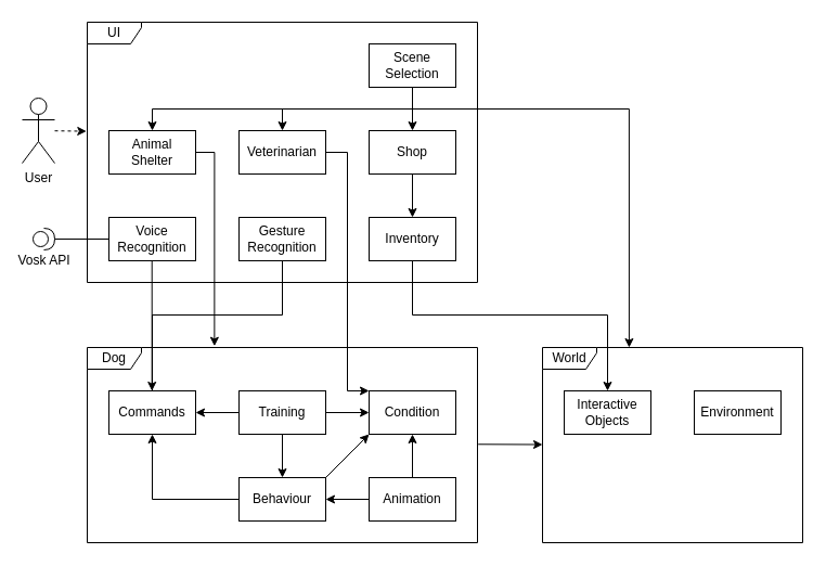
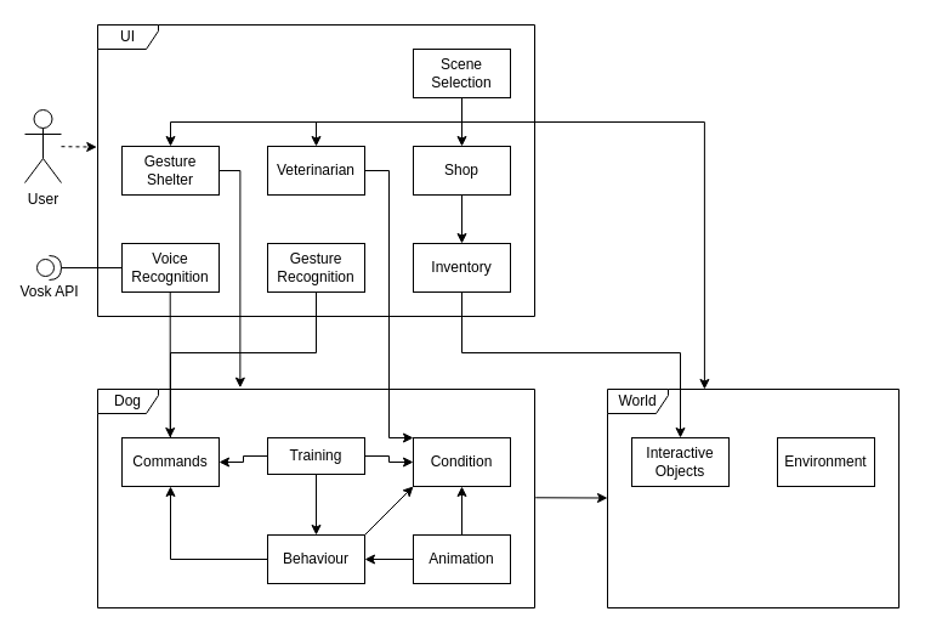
  <mxCell id="0" />
  <mxCell id="1" parent="0" />
  <mxCell id="2" value="Dog" style="shape=umlFrame;whiteSpace=wrap;html=1;pointerEvents=0;width=50;height=20;" parent="1" vertex="1"><mxGeometry x="80" y="320" width="360" height="180" as="geometry" /></mxCell>
  <mxCell id="3" value="UI" style="shape=umlFrame;whiteSpace=wrap;html=1;pointerEvents=0;width=50;height=20;" parent="1" vertex="1"><mxGeometry x="80" y="20" width="360" height="240" as="geometry" /></mxCell>
  <mxCell id="4" style="edgeStyle=orthogonalEdgeStyle;rounded=0;orthogonalLoop=1;jettySize=auto;html=1;exitX=0.75;exitY=1;exitDx=0;exitDy=0;entryX=0.75;entryY=0;entryDx=0;entryDy=0;" parent="1" edge="1"><mxGeometry relative="1" as="geometry"><mxPoint x="139.71" y="240" as="sourcePoint" /><mxPoint x="139.71" y="360" as="targetPoint" /></mxGeometry></mxCell>
  <mxCell id="5" value="Voice&lt;div&gt;Recognition&lt;/div&gt;" style="rounded=0;whiteSpace=wrap;html=1;" parent="1" vertex="1"><mxGeometry x="100" y="200" width="80" height="40" as="geometry" /></mxCell>
  <mxCell id="6" style="edgeStyle=orthogonalEdgeStyle;rounded=0;orthogonalLoop=1;jettySize=auto;html=1;exitX=0.5;exitY=1;exitDx=0;exitDy=0;entryX=0.5;entryY=0;entryDx=0;entryDy=0;endArrow=none;" parent="1" source="7" target="10" edge="1"><mxGeometry relative="1" as="geometry"><Array as="points"><mxPoint x="260" y="290" /><mxPoint x="140" y="290" /></Array></mxGeometry></mxCell>
  <mxCell id="7" value="Gesture&lt;div&gt;Recognition&lt;/div&gt;" style="rounded=0;whiteSpace=wrap;html=1;" parent="1" vertex="1"><mxGeometry x="220" y="200" width="80" height="40" as="geometry" /></mxCell>
  <mxCell id="8" value="Vosk API" style="shape=providedRequiredInterface;html=1;verticalLabelPosition=bottom;sketch=0;" parent="1" vertex="1"><mxGeometry x="30" y="210" width="20" height="20" as="geometry" /></mxCell>
  <mxCell id="9" style="edgeStyle=orthogonalEdgeStyle;rounded=0;orthogonalLoop=1;jettySize=auto;html=1;exitX=0;exitY=0.5;exitDx=0;exitDy=0;entryX=1;entryY=0.5;entryDx=0;entryDy=0;entryPerimeter=0;endArrow=none;endFill=0;" parent="1" source="5" target="8" edge="1"><mxGeometry relative="1" as="geometry" /></mxCell>
  <mxCell id="10" value="Commands" style="rounded=0;whiteSpace=wrap;html=1;" parent="1" vertex="1"><mxGeometry x="100" y="360" width="80" height="40" as="geometry" /></mxCell>
  <mxCell id="11" style="edgeStyle=orthogonalEdgeStyle;rounded=0;orthogonalLoop=1;jettySize=auto;html=1;exitX=0;exitY=0.5;exitDx=0;exitDy=0;entryX=1;entryY=0.5;entryDx=0;entryDy=0;" parent="1" source="13" target="10" edge="1"><mxGeometry relative="1" as="geometry" /></mxCell>
  <mxCell id="12" style="edgeStyle=orthogonalEdgeStyle;rounded=0;orthogonalLoop=1;jettySize=auto;html=1;exitX=1;exitY=0.5;exitDx=0;exitDy=0;entryX=0;entryY=0.5;entryDx=0;entryDy=0;" parent="1" source="13" target="14" edge="1"><mxGeometry relative="1" as="geometry" /></mxCell>
- <mxCell id="13" value="Training" style="rounded=0;whiteSpace=wrap;html=1;" parent="1" vertex="1"><mxGeometry x="220" y="360" width="80" height="40" as="geometry" /></mxCell>
+ <mxCell id="13" value="Training" style="rounded=0;whiteSpace=wrap;html=1;" parent="1" vertex="1"><mxGeometry x="220" y="360" width="80" height="30" as="geometry" /></mxCell>
  <mxCell id="14" value="Condition" style="rounded=0;whiteSpace=wrap;html=1;" parent="1" vertex="1"><mxGeometry x="340" y="360" width="80" height="40" as="geometry" /></mxCell>
  <mxCell id="15" style="edgeStyle=orthogonalEdgeStyle;rounded=0;orthogonalLoop=1;jettySize=auto;html=1;exitX=0.5;exitY=0;exitDx=0;exitDy=0;entryX=0.5;entryY=1;entryDx=0;entryDy=0;" parent="1" source="16" target="14" edge="1"><mxGeometry relative="1" as="geometry" /></mxCell>
  <mxCell id="16" value="Animation" style="rounded=0;whiteSpace=wrap;html=1;" parent="1" vertex="1"><mxGeometry x="340" y="440" width="80" height="40" as="geometry" /></mxCell>
  <mxCell id="17" style="edgeStyle=orthogonalEdgeStyle;rounded=0;orthogonalLoop=1;jettySize=auto;html=1;exitX=0;exitY=0.5;exitDx=0;exitDy=0;entryX=0.5;entryY=1;entryDx=0;entryDy=0;" parent="1" source="18" target="10" edge="1"><mxGeometry relative="1" as="geometry" /></mxCell>
  <mxCell id="18" value="Behaviour" style="rounded=0;whiteSpace=wrap;html=1;" parent="1" vertex="1"><mxGeometry x="220" y="440" width="80" height="40" as="geometry" /></mxCell>
  <mxCell id="19" value="" style="endArrow=classic;html=1;rounded=0;" parent="1" source="13" target="18" edge="1"><mxGeometry width="50" height="50" relative="1" as="geometry"><mxPoint x="330" y="340" as="sourcePoint" /><mxPoint x="380" y="290" as="targetPoint" /></mxGeometry></mxCell>
  <mxCell id="20" value="" style="endArrow=classic;html=1;rounded=0;exitX=0;exitY=0.5;exitDx=0;exitDy=0;entryX=1;entryY=0.5;entryDx=0;entryDy=0;" parent="1" source="16" target="18" edge="1"><mxGeometry width="50" height="50" relative="1" as="geometry"><mxPoint x="330" y="340" as="sourcePoint" /><mxPoint x="380" y="290" as="targetPoint" /></mxGeometry></mxCell>
  <mxCell id="21" value="" style="endArrow=classic;html=1;rounded=0;exitX=1;exitY=0;exitDx=0;exitDy=0;entryX=0;entryY=1;entryDx=0;entryDy=0;" parent="1" source="18" target="14" edge="1"><mxGeometry width="50" height="50" relative="1" as="geometry"><mxPoint x="340" y="300" as="sourcePoint" /><mxPoint x="390" y="250" as="targetPoint" /></mxGeometry></mxCell>
  <mxCell id="22" style="edgeStyle=orthogonalEdgeStyle;rounded=0;orthogonalLoop=1;jettySize=auto;html=1;exitX=0.5;exitY=1;exitDx=0;exitDy=0;entryX=0.5;entryY=0;entryDx=0;entryDy=0;" parent="1" source="23" target="25" edge="1"><mxGeometry relative="1" as="geometry"><Array as="points"><mxPoint x="380" y="290" /><mxPoint x="560" y="290" /></Array></mxGeometry></mxCell>
  <mxCell id="23" value="Inventory" style="rounded=0;whiteSpace=wrap;html=1;" parent="1" vertex="1"><mxGeometry x="340" y="200" width="80" height="40" as="geometry" /></mxCell>
  <mxCell id="24" value="World" style="shape=umlFrame;whiteSpace=wrap;html=1;pointerEvents=0;width=50;height=20;" parent="1" vertex="1"><mxGeometry x="500" y="320" width="240" height="180" as="geometry" /></mxCell>
  <mxCell id="25" value="Interactive&lt;div&gt;Objects&lt;/div&gt;" style="rounded=0;whiteSpace=wrap;html=1;" parent="1" vertex="1"><mxGeometry x="520" y="360" width="80" height="40" as="geometry" /></mxCell>
  <mxCell id="26" style="edgeStyle=orthogonalEdgeStyle;rounded=0;orthogonalLoop=1;jettySize=auto;html=1;exitX=0.5;exitY=1;exitDx=0;exitDy=0;entryX=0.5;entryY=0;entryDx=0;entryDy=0;" parent="1" source="27" target="23" edge="1"><mxGeometry relative="1" as="geometry" /></mxCell>
  <mxCell id="27" value="Shop" style="rounded=0;whiteSpace=wrap;html=1;" parent="1" vertex="1"><mxGeometry x="340" y="120" width="80" height="40" as="geometry" /></mxCell>
- <mxCell id="28" value="Animal&lt;div&gt;Shelter&lt;/div&gt;" style="rounded=0;whiteSpace=wrap;html=1;" parent="1" vertex="1"><mxGeometry x="100" y="120" width="80" height="40" as="geometry" /></mxCell>
+ <mxCell id="28" value="Gesture&lt;div&gt;Shelter&lt;/div&gt;" style="rounded=0;whiteSpace=wrap;html=1;" parent="1" vertex="1"><mxGeometry x="100" y="120" width="80" height="40" as="geometry" /></mxCell>
  <mxCell id="29" style="edgeStyle=orthogonalEdgeStyle;rounded=0;orthogonalLoop=1;jettySize=auto;html=1;exitX=1;exitY=0.5;exitDx=0;exitDy=0;entryX=0.326;entryY=-0.007;entryDx=0;entryDy=0;entryPerimeter=0;" parent="1" source="28" target="2" edge="1"><mxGeometry relative="1" as="geometry"><Array as="points"><mxPoint x="197" y="140" /></Array></mxGeometry></mxCell>
  <mxCell id="30" style="edgeStyle=orthogonalEdgeStyle;rounded=0;orthogonalLoop=1;jettySize=auto;html=1;exitX=1;exitY=0.5;exitDx=0;exitDy=0;entryX=0;entryY=0;entryDx=0;entryDy=0;" parent="1" source="31" target="14" edge="1"><mxGeometry relative="1" as="geometry"><Array as="points"><mxPoint x="320" y="140" /><mxPoint x="320" y="360" /></Array></mxGeometry></mxCell>
  <mxCell id="31" value="&lt;span lang=&quot;en&quot; class=&quot;HwtZe&quot;&gt;Veterinarian&lt;/span&gt;" style="rounded=0;whiteSpace=wrap;html=1;" parent="1" vertex="1"><mxGeometry x="220" y="120" width="80" height="40" as="geometry" /></mxCell>
  <mxCell id="32" value="" style="endArrow=classic;html=1;rounded=0;exitX=1.002;exitY=0.496;exitDx=0;exitDy=0;exitPerimeter=0;" parent="1" source="2" target="24" edge="1"><mxGeometry width="50" height="50" relative="1" as="geometry"><mxPoint x="380" y="240" as="sourcePoint" /><mxPoint x="430" y="190" as="targetPoint" /></mxGeometry></mxCell>
  <mxCell id="33" value="Environment" style="rounded=0;whiteSpace=wrap;html=1;" parent="1" vertex="1"><mxGeometry x="640" y="360" width="80" height="40" as="geometry" /></mxCell>
  <mxCell id="34" style="edgeStyle=orthogonalEdgeStyle;rounded=0;orthogonalLoop=1;jettySize=auto;html=1;exitX=0.5;exitY=1;exitDx=0;exitDy=0;" parent="1" source="37" target="27" edge="1"><mxGeometry relative="1" as="geometry" /></mxCell>
  <mxCell id="35" style="edgeStyle=orthogonalEdgeStyle;rounded=0;orthogonalLoop=1;jettySize=auto;html=1;exitX=0.5;exitY=1;exitDx=0;exitDy=0;entryX=0.5;entryY=0;entryDx=0;entryDy=0;" parent="1" source="37" target="31" edge="1"><mxGeometry relative="1" as="geometry"><Array as="points"><mxPoint x="380" y="100" /><mxPoint x="260" y="100" /></Array></mxGeometry></mxCell>
  <mxCell id="36" style="edgeStyle=orthogonalEdgeStyle;rounded=0;orthogonalLoop=1;jettySize=auto;html=1;entryX=0.5;entryY=0;entryDx=0;entryDy=0;" parent="1" target="28" edge="1"><mxGeometry relative="1" as="geometry"><mxPoint x="380" y="80" as="sourcePoint" /><Array as="points"><mxPoint x="380" y="100" /><mxPoint x="140" y="100" /></Array></mxGeometry></mxCell>
  <mxCell id="37" value="Scene&lt;div&gt;Selection&lt;/div&gt;" style="rounded=0;whiteSpace=wrap;html=1;" parent="1" vertex="1"><mxGeometry x="340" y="40" width="80" height="40" as="geometry" /></mxCell>
  <mxCell id="38" style="edgeStyle=orthogonalEdgeStyle;rounded=0;orthogonalLoop=1;jettySize=auto;html=1;exitX=0.5;exitY=1;exitDx=0;exitDy=0;entryX=0.333;entryY=0;entryDx=0;entryDy=0;entryPerimeter=0;" parent="1" source="37" target="24" edge="1"><mxGeometry relative="1" as="geometry"><Array as="points"><mxPoint x="380" y="100" /><mxPoint x="580" y="100" /></Array></mxGeometry></mxCell>
  <mxCell id="39" value="User" style="shape=umlActor;verticalLabelPosition=bottom;verticalAlign=top;html=1;outlineConnect=0;" parent="1" vertex="1"><mxGeometry x="20" y="90" width="30" height="60" as="geometry" /></mxCell>
  <mxCell id="40" value="" style="endArrow=classic;html=1;rounded=0;dashed=1;entryX=-0.002;entryY=0.419;entryDx=0;entryDy=0;entryPerimeter=0;" parent="1" source="39" target="3" edge="1"><mxGeometry width="50" height="50" relative="1" as="geometry"><mxPoint x="190" y="190" as="sourcePoint" /><mxPoint x="240" y="140" as="targetPoint" /></mxGeometry></mxCell>
